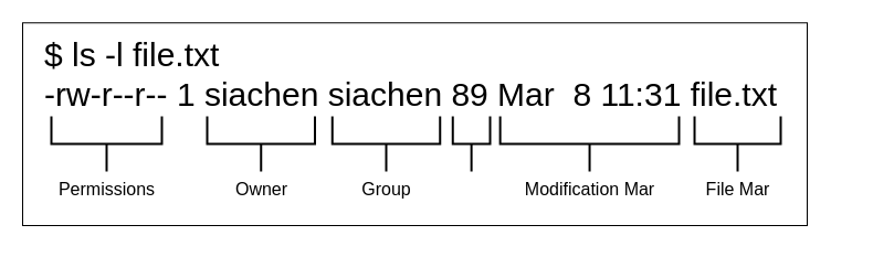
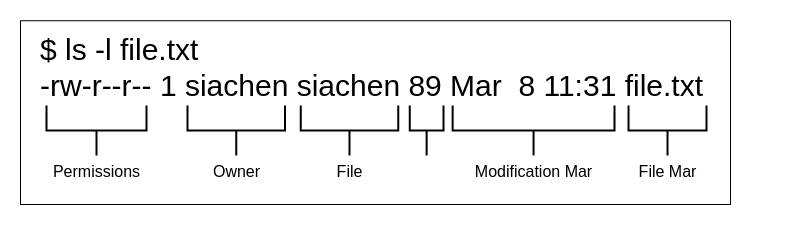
  <mxCell id="0" />
  <mxCell id="1" parent="0" />
  <mxCell id="2" value="" style="rounded=0;whiteSpace=wrap;html=1;" vertex="1" parent="1"><mxGeometry x="20" y="20.25" width="710" height="183.75" as="geometry" /></mxCell>
  <mxCell id="3" value="$ ls -l file.txt&lt;br style=&quot;font-size: 30px;&quot;&gt;-rw-r--r-- 1 siachen siachen 89 Mar&amp;nbsp; 8 11:31 file.txt" style="rounded=0;whiteSpace=wrap;html=1;align=left;strokeColor=none;fillColor=none;verticalAlign=top;fontSize=30;" vertex="1" parent="1"><mxGeometry x="38" y="25" width="730" height="80" as="geometry" /></mxCell>
  <mxCell id="4" value="" style="strokeWidth=2;html=1;shape=mxgraph.flowchart.annotation_2;align=left;labelPosition=right;pointerEvents=1;rotation=-90;horizontal=0;textDirection=rtl;" vertex="1" parent="1"><mxGeometry x="71" y="80" width="50" height="100" as="geometry" /></mxCell>
  <mxCell id="5" value="Permissions" style="text;html=1;align=center;verticalAlign=middle;resizable=0;points=[];autosize=1;strokeColor=none;fillColor=none;fontSize=16;" vertex="1" parent="1"><mxGeometry x="41" y="156" width="110" height="30" as="geometry" /></mxCell>
  <mxCell id="6" value="" style="strokeWidth=2;html=1;shape=mxgraph.flowchart.annotation_2;align=left;labelPosition=right;pointerEvents=1;rotation=-90;horizontal=0;textDirection=rtl;" vertex="1" parent="1"><mxGeometry x="210.75" y="81.25" width="50" height="97.5" as="geometry" /></mxCell>
  <mxCell id="7" value="Owner" style="text;html=1;align=center;verticalAlign=middle;resizable=0;points=[];autosize=1;strokeColor=none;fillColor=none;fontSize=16;" vertex="1" parent="1"><mxGeometry x="200.75" y="156" width="70" height="30" as="geometry" /></mxCell>
  <mxCell id="8" value="" style="strokeWidth=2;html=1;shape=mxgraph.flowchart.annotation_2;align=left;labelPosition=right;pointerEvents=1;rotation=-90;horizontal=0;textDirection=rtl;" vertex="1" parent="1"><mxGeometry x="324" y="81.25" width="50" height="97.5" as="geometry" /></mxCell>
- <mxCell id="9" value="Group" style="text;html=1;align=center;verticalAlign=middle;resizable=0;points=[];autosize=1;strokeColor=none;fillColor=none;fontSize=16;" vertex="1" parent="1"><mxGeometry x="314" y="156" width="70" height="30" as="geometry" /></mxCell>
+ <mxCell id="9" value="File" style="text;html=1;align=center;verticalAlign=middle;resizable=0;points=[];autosize=1;strokeColor=none;fillColor=none;fontSize=16;" vertex="1" parent="1"><mxGeometry x="314" y="156" width="70" height="30" as="geometry" /></mxCell>
  <mxCell id="10" value="" style="strokeWidth=2;html=1;shape=mxgraph.flowchart.annotation_2;align=left;labelPosition=right;pointerEvents=1;rotation=-90;horizontal=0;textDirection=rtl;" vertex="1" parent="1"><mxGeometry x="401.13" y="113.13" width="50" height="33.75" as="geometry" /></mxCell>
  <mxCell id="11" value="" style="strokeWidth=2;html=1;shape=mxgraph.flowchart.annotation_2;align=left;labelPosition=right;pointerEvents=1;rotation=-90;horizontal=0;textDirection=rtl;" vertex="1" parent="1"><mxGeometry x="508.06" y="49.07" width="50" height="161.87" as="geometry" /></mxCell>
  <mxCell id="12" value="Modification Mar" style="text;html=1;align=center;verticalAlign=middle;resizable=0;points=[];autosize=1;strokeColor=none;fillColor=none;fontSize=16;" vertex="1" parent="1"><mxGeometry x="458.06" y="156" width="150" height="30" as="geometry" /></mxCell>
  <mxCell id="13" value="" style="strokeWidth=2;html=1;shape=mxgraph.flowchart.annotation_2;align=left;labelPosition=right;pointerEvents=1;rotation=-90;horizontal=0;textDirection=rtl;" vertex="1" parent="1"><mxGeometry x="642.01" y="91.02" width="50" height="77.97" as="geometry" /></mxCell>
  <mxCell id="14" value="File Mar" style="text;html=1;align=center;verticalAlign=middle;resizable=0;points=[];autosize=1;strokeColor=none;fillColor=none;fontSize=16;" vertex="1" parent="1"><mxGeometry x="617.01" y="156" width="100" height="30" as="geometry" /></mxCell>
